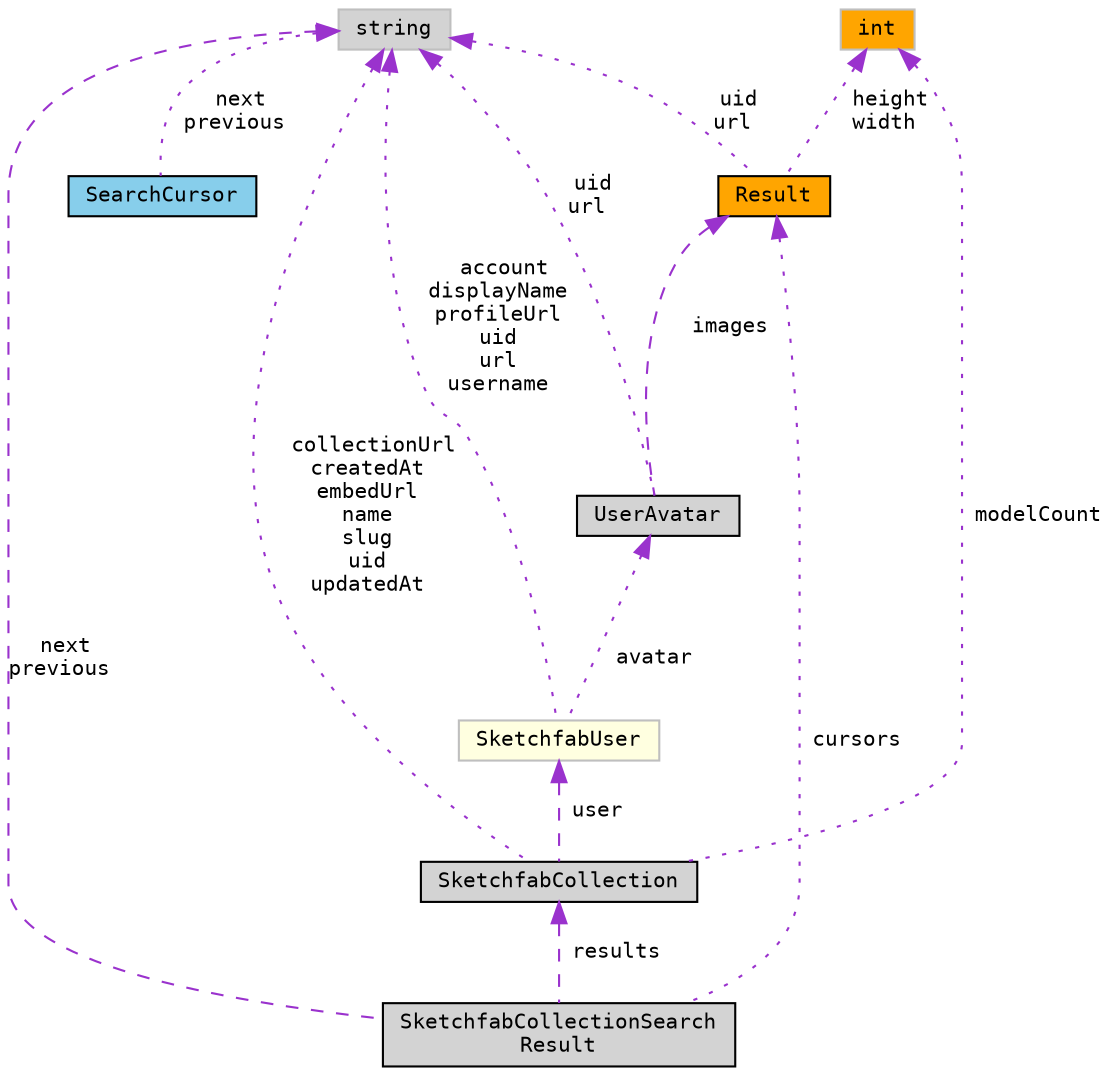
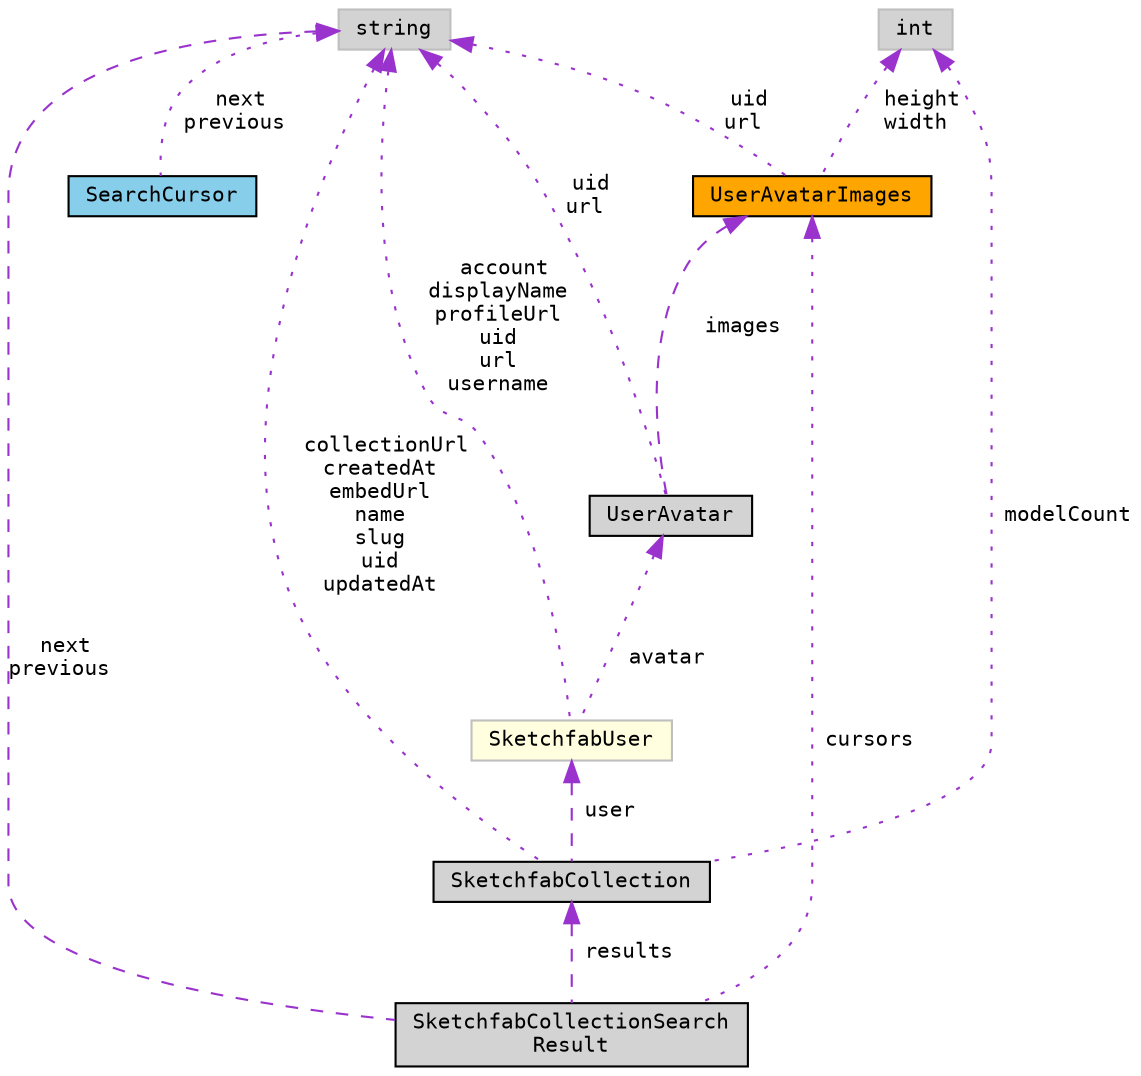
  digraph {
    fontname="DejaVu Sans Mono"
    node [color=black fillcolor=lightgrey fontname="DejaVu Sans Mono" fontsize=10 shape=record style=filled]
    edge [color=darkorchid3 dir=back fontname="DejaVu Sans Mono" fontsize=10 labelfontname=Helvetica labelfontsize=10 style=dotted]
    n1 [fontcolor=black height=0.2 label="SketchfabCollectionSearch\lResult" width=0.4]
    n2 [fillcolor=skyblue height=0.2 label=SearchCursor width=0.4]
    n3 [color=grey75 height=0.2 label=string width=0.4]
    n4 [height=0.2 label=SketchfabCollection width=0.4]
    n5 [color=grey75 fillcolor=lightyellow height=0.2 label=SketchfabUser width=0.4]
    n6 [height=0.2 label=UserAvatar width=0.4]
-   n7 [fillcolor=orange height=0.2 label=Result width=0.4]
-   n8 [color=grey75 fillcolor=orange height=0.2 label=int width=0.4]
+   n7 [fillcolor=orange height=0.2 label=UserAvatarImages width=0.4]
+   n8 [color=grey75 height=0.2 label=int width=0.4]
    n3 -> n1 [label=" next\nprevious" style=dashed]
    n3 -> n2 [label=" next\nprevious"]
    n3 -> n4 [label=" collectionUrl\ncreatedAt\nembedUrl\nname\nslug\nuid\nupdatedAt"]
    n3 -> n5 [label=" account\ndisplayName\nprofileUrl\nuid\nurl\nusername"]
    n3 -> n6 [label=" uid\nurl"]
    n3 -> n7 [label=" uid\nurl"]
    n4 -> n1 [label=" results" style=dashed]
    n5 -> n4 [label=" user" style=dashed]
    n6 -> n5 [label=" avatar"]
    n7 -> n1 [label=" cursors"]
    n7 -> n6 [label=" images" style=dashed]
    n8 -> n4 [label=" modelCount"]
    n8 -> n7 [label=" height\nwidth"]
  }
